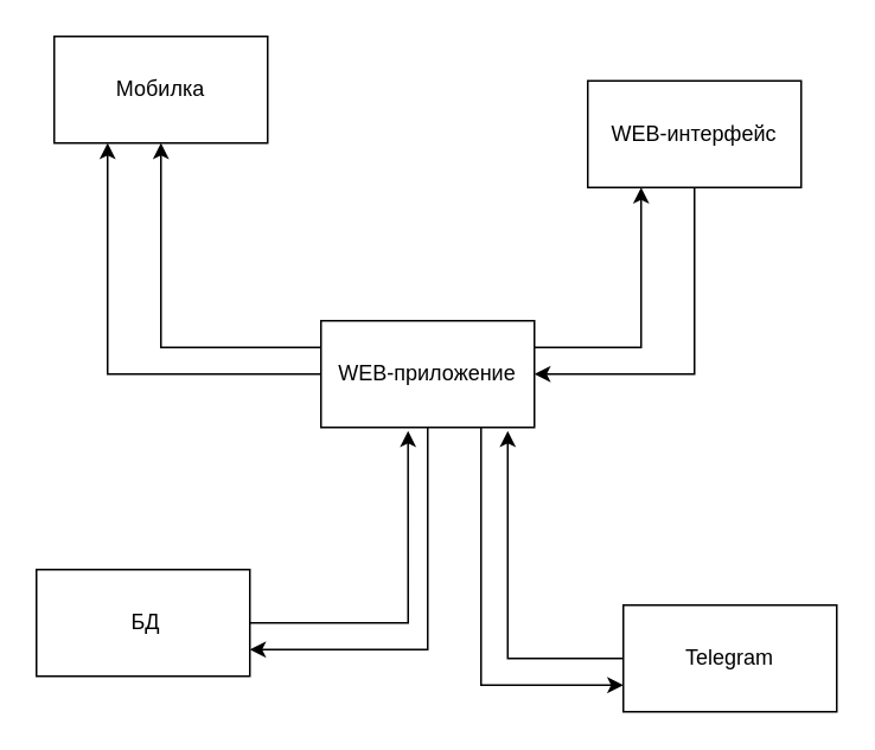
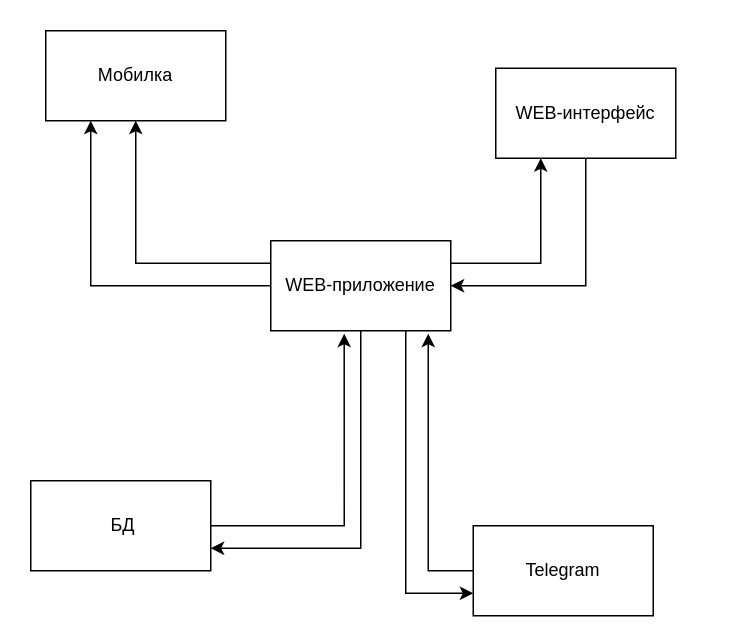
  <mxCell id="0" />
  <mxCell id="1" parent="0" />
  <mxCell id="2" style="edgeStyle=orthogonalEdgeStyle;rounded=0;orthogonalLoop=1;jettySize=auto;html=1;exitX=0.5;exitY=1;exitDx=0;exitDy=0;entryX=1;entryY=0.75;entryDx=0;entryDy=0;" edge="1" parent="1" source="7" target="14"><mxGeometry relative="1" as="geometry" /></mxCell>
  <mxCell id="3" style="edgeStyle=orthogonalEdgeStyle;rounded=0;orthogonalLoop=1;jettySize=auto;html=1;exitX=0.75;exitY=1;exitDx=0;exitDy=0;entryX=0;entryY=0.75;entryDx=0;entryDy=0;" edge="1" parent="1" source="7" target="12"><mxGeometry relative="1" as="geometry" /></mxCell>
  <mxCell id="4" style="edgeStyle=orthogonalEdgeStyle;rounded=0;orthogonalLoop=1;jettySize=auto;html=1;exitX=1;exitY=0.25;exitDx=0;exitDy=0;entryX=0.25;entryY=1;entryDx=0;entryDy=0;" edge="1" parent="1" source="7" target="9"><mxGeometry relative="1" as="geometry" /></mxCell>
  <mxCell id="5" style="edgeStyle=orthogonalEdgeStyle;rounded=0;orthogonalLoop=1;jettySize=auto;html=1;exitX=0;exitY=0.25;exitDx=0;exitDy=0;entryX=0.5;entryY=1;entryDx=0;entryDy=0;" edge="1" parent="1" source="7" target="10"><mxGeometry relative="1" as="geometry" /></mxCell>
  <mxCell id="6" style="edgeStyle=orthogonalEdgeStyle;rounded=0;orthogonalLoop=1;jettySize=auto;html=1;exitX=0;exitY=0.5;exitDx=0;exitDy=0;entryX=0.25;entryY=1;entryDx=0;entryDy=0;" edge="1" parent="1" source="7" target="10"><mxGeometry relative="1" as="geometry" /></mxCell>
- <mxCell id="7" value="WEB-приложение" style="rounded=0;whiteSpace=wrap;html=1;" vertex="1" parent="1"><mxGeometry x="180" y="180" width="120" height="60" as="geometry" /></mxCell>
+ <mxCell id="7" value="WEB-приложение" style="rounded=0;whiteSpace=wrap;html=1;" vertex="1" parent="1"><mxGeometry x="180" y="160" width="120" height="60" as="geometry" /></mxCell>
  <mxCell id="8" style="edgeStyle=orthogonalEdgeStyle;rounded=0;orthogonalLoop=1;jettySize=auto;html=1;exitX=0.5;exitY=1;exitDx=0;exitDy=0;entryX=1;entryY=0.5;entryDx=0;entryDy=0;" edge="1" parent="1" source="9" target="7"><mxGeometry relative="1" as="geometry" /></mxCell>
  <mxCell id="9" value="WEB-интерфейс" style="rounded=0;whiteSpace=wrap;html=1;" vertex="1" parent="1"><mxGeometry x="330" y="45" width="120" height="60" as="geometry" /></mxCell>
  <mxCell id="10" value="Мобилка" style="rounded=0;whiteSpace=wrap;html=1;" vertex="1" parent="1"><mxGeometry x="30" y="20" width="120" height="60" as="geometry" /></mxCell>
  <mxCell id="11" style="edgeStyle=orthogonalEdgeStyle;rounded=0;orthogonalLoop=1;jettySize=auto;html=1;exitX=0;exitY=0.5;exitDx=0;exitDy=0;entryX=0.875;entryY=1.033;entryDx=0;entryDy=0;entryPerimeter=0;" edge="1" parent="1" source="12" target="7"><mxGeometry relative="1" as="geometry" /></mxCell>
- <mxCell id="12" value="Telegram" style="rounded=0;whiteSpace=wrap;html=1;" vertex="1" parent="1"><mxGeometry x="350" y="340" width="120" height="60" as="geometry" /></mxCell>
+ <mxCell id="12" value="Telegram" style="rounded=0;whiteSpace=wrap;html=1;" vertex="1" parent="1"><mxGeometry x="315" y="350" width="120" height="60" as="geometry" /></mxCell>
  <mxCell id="13" style="edgeStyle=orthogonalEdgeStyle;rounded=0;orthogonalLoop=1;jettySize=auto;html=1;exitX=1;exitY=0.5;exitDx=0;exitDy=0;entryX=0.408;entryY=1.033;entryDx=0;entryDy=0;entryPerimeter=0;" edge="1" parent="1" source="14" target="7"><mxGeometry relative="1" as="geometry" /></mxCell>
  <mxCell id="14" value="&amp;nbsp;БД" style="rounded=0;whiteSpace=wrap;html=1;" vertex="1" parent="1"><mxGeometry x="20" y="320" width="120" height="60" as="geometry" /></mxCell>
